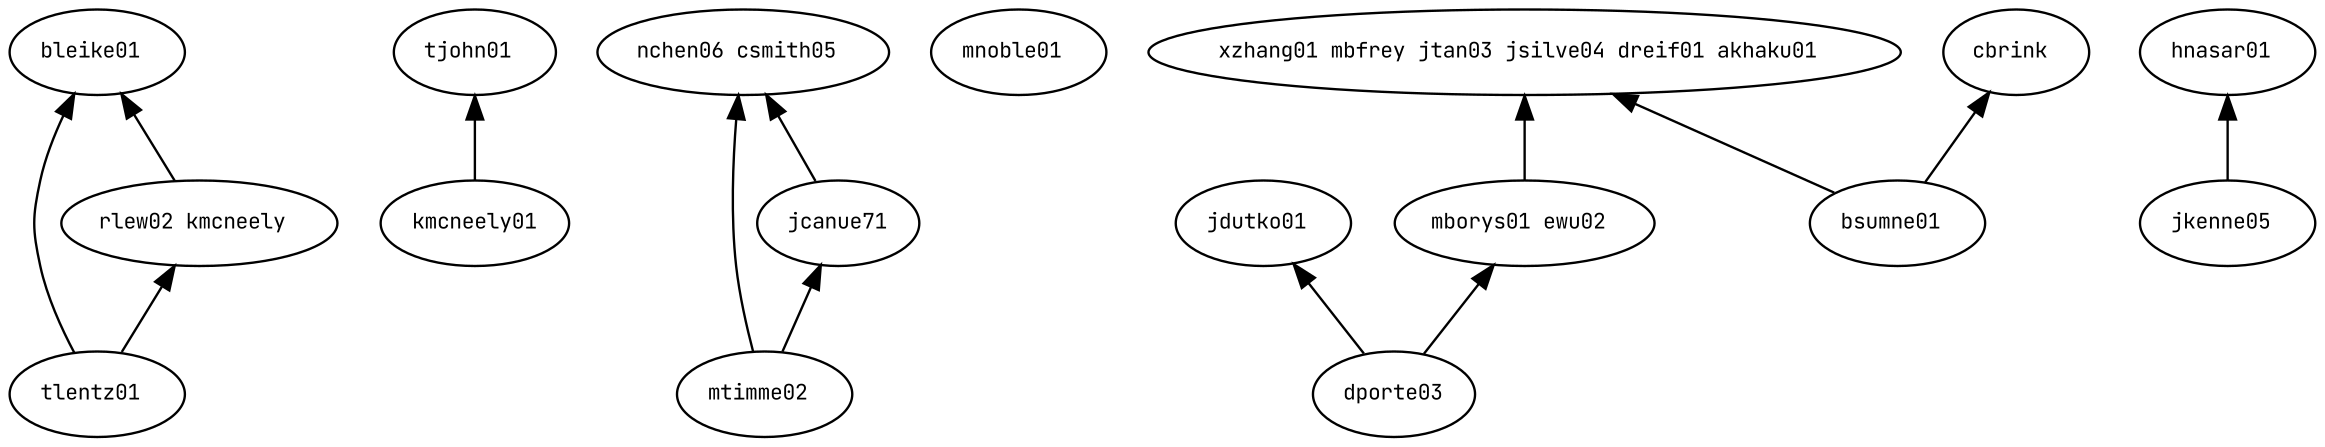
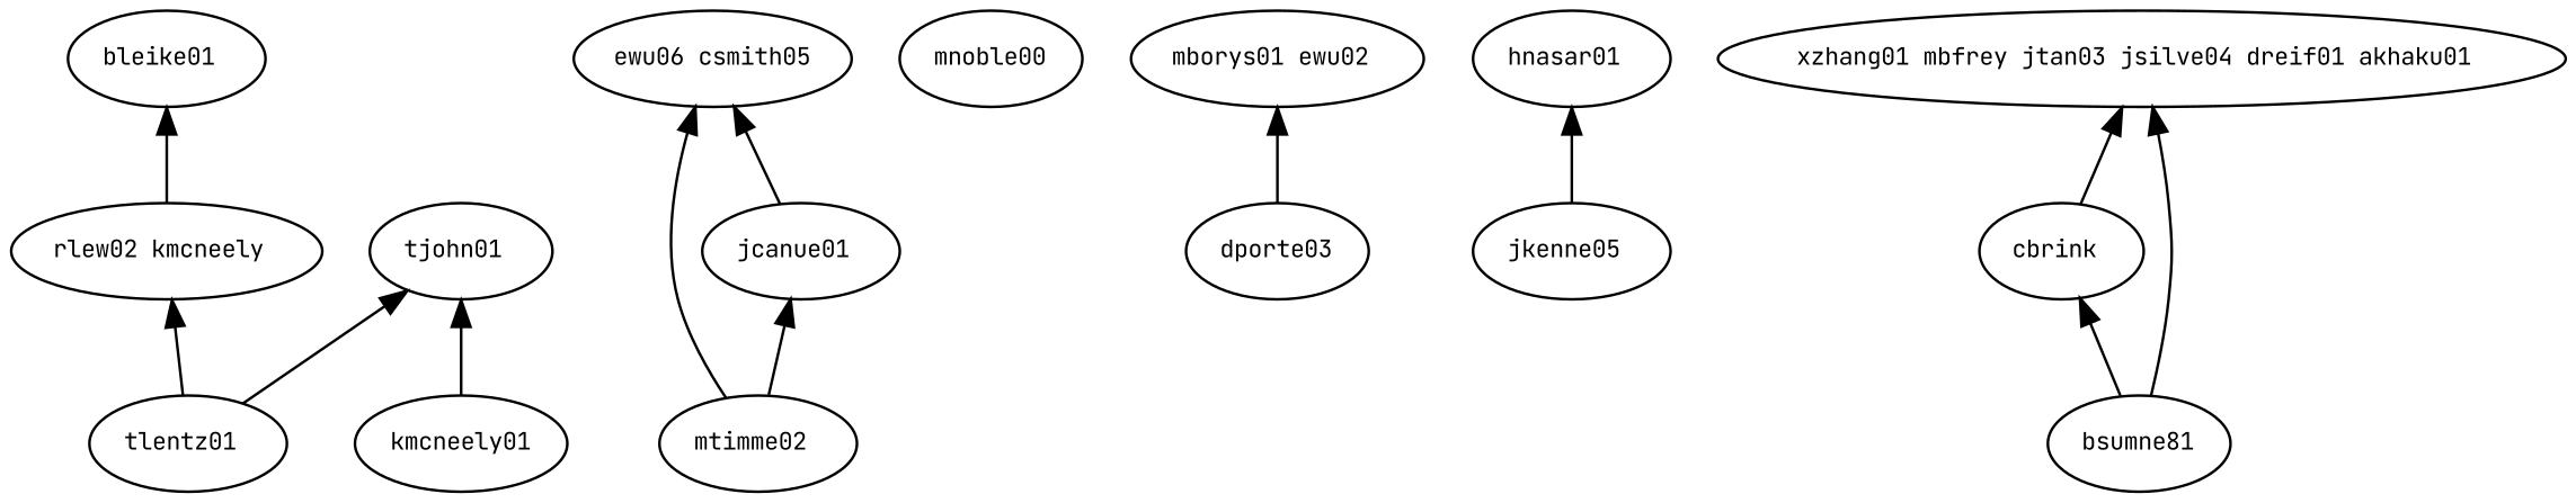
  digraph {
    fontname="JetBrains Mono"
    fontsize=9
    node [fontname="JetBrains Mono" fontsize=9]
    edge [dir=back fontname="JetBrains Mono" fontsize=9]
    n1 [label="tlentz01 "]
    n2 [label="tjohn01 "]
    n3 [label=kmcneely01]
    n4 [label="rlew02 kmcneely "]
    n5 [label="mtimme02 "]
-   n6 [label="mnoble01 "]
-   n7 [label="jdutko01 "]
+   n6 [label=mnoble00]
    n8 [label=dporte03]
-   n9 [label=jcanue71]
+   n9 [label="jcanue01 "]
    n10 [label="jkenne05 "]
    n11 [label="mborys01 ewu02 "]
-   n12 [label="nchen06 csmith05 "]
+   n12 [label="ewu06 csmith05"]
    n13 [label="cbrink "]
-   n14 [label="bsumne01 "]
+   n14 [label=bsumne81]
    n15 [label="bleike01 "]
    n16 [label="xzhang01 mbfrey jtan03 jsilve04 dreif01 akhaku01 "]
    n17 [label="hnasar01 "]
    n2 -> n3
    n4 -> n1
-   n7 -> n8
    n9 -> n5
    n11 -> n8
    n12 -> n5
    n12 -> n9
    n13 -> n14
-   n15 -> n1
+   n2 -> n1
    n15 -> n4
-   n16 -> n11
+   n16 -> n13
    n16 -> n14
    n17 -> n10
  }
